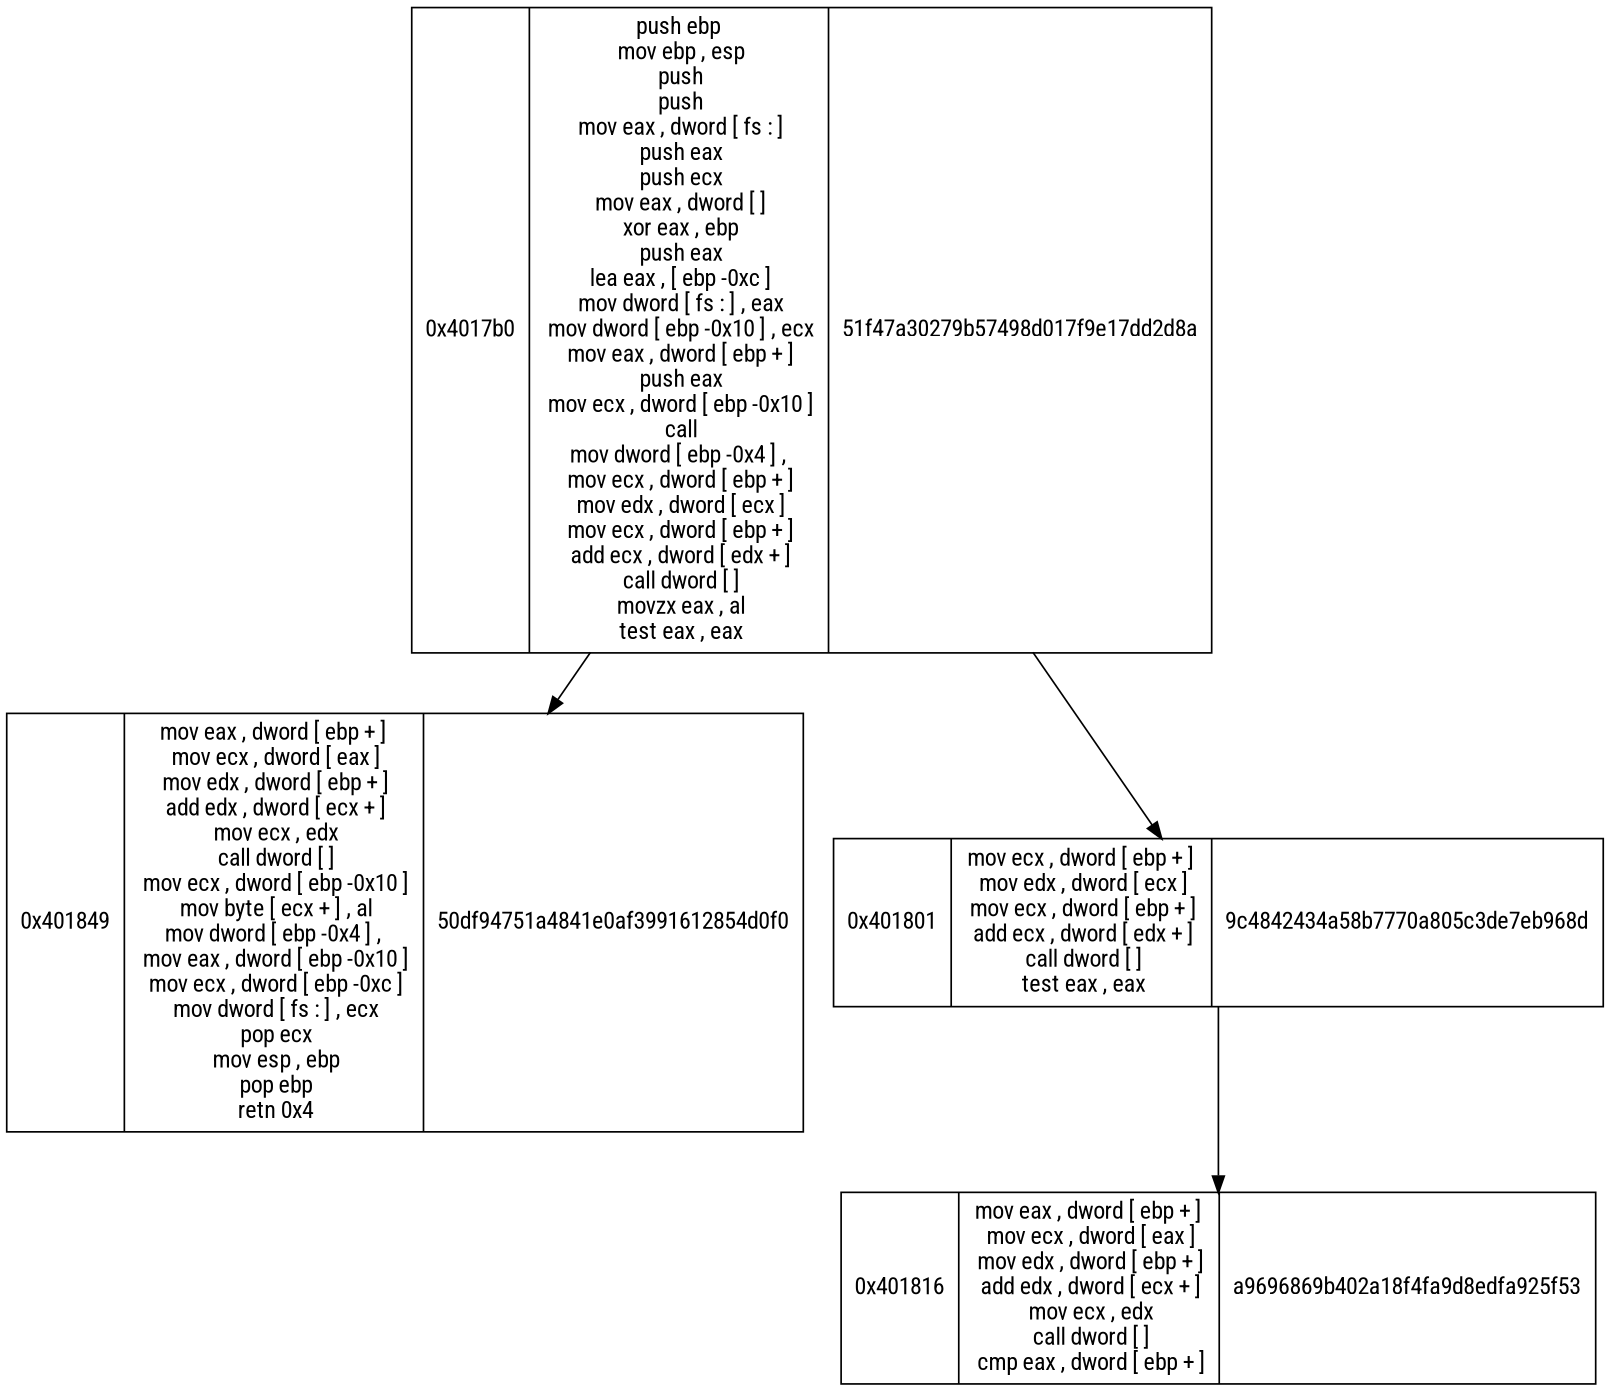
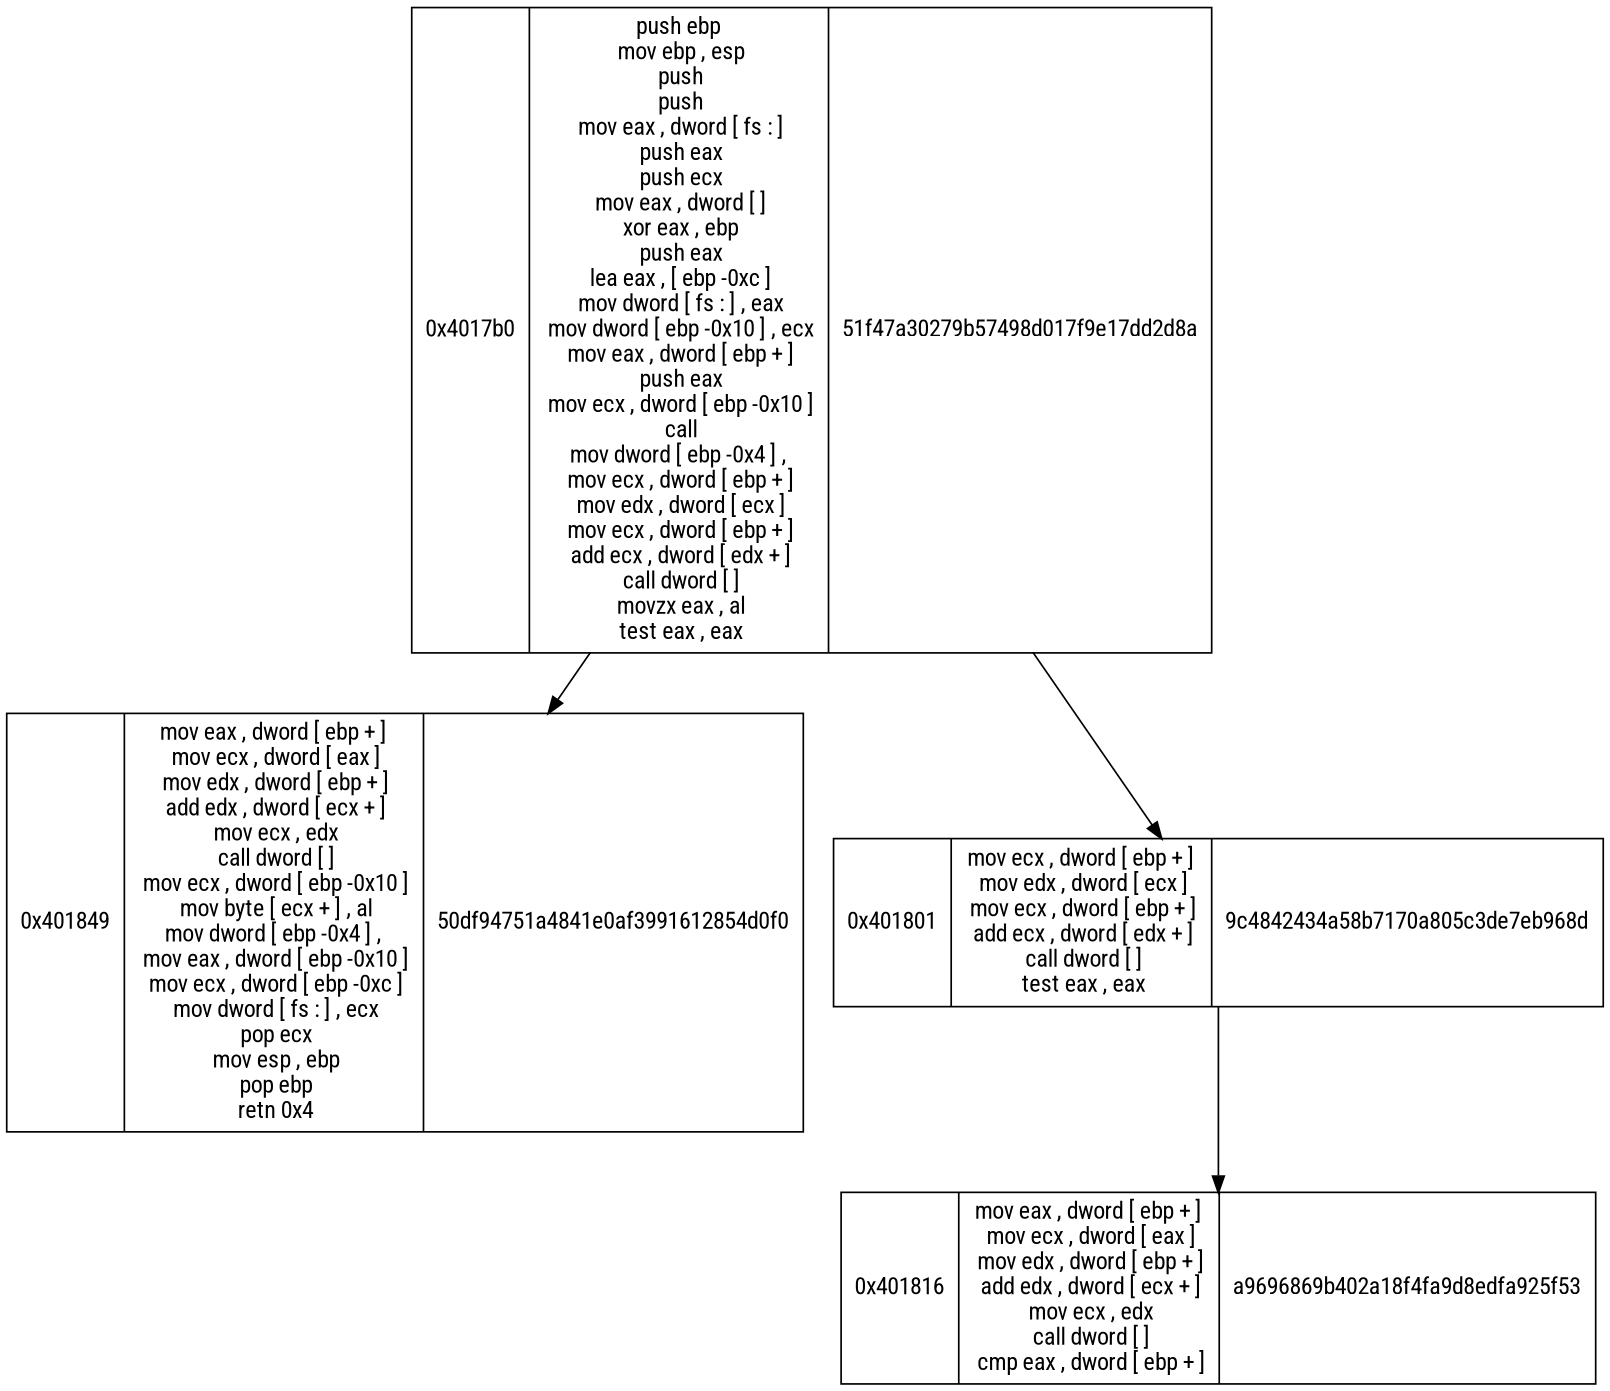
  digraph {
    fontname="Roboto Condensed"
    node [fontname="Roboto Condensed" shape=record]
    edge [fontname="Roboto Condensed"]
    n1 [label="0x4017b0|  push ebp\n mov ebp ,  esp\n push\n push\n mov eax ,  dword  [ fs : ]\n push eax\n push ecx\n mov eax ,  dword  [ ]\n xor eax ,  ebp\n push eax\n lea eax ,   [ ebp -0xc ]\n mov dword  [ fs : ] ,  eax\n mov dword  [ ebp -0x10 ] ,  ecx\n mov eax ,  dword  [ ebp + ]\n push eax\n mov ecx ,  dword  [ ebp -0x10 ]\n call\n mov dword  [ ebp -0x4 ] , \n mov ecx ,  dword  [ ebp + ]\n mov edx ,  dword  [ ecx ]\n mov ecx ,  dword  [ ebp + ]\n add ecx ,  dword  [ edx + ]\n call dword  [ ]\n movzx eax ,  al\n test eax ,  eax\n| 51f47a30279b57498d017f9e17dd2d8a"]
    n2 [label="0x401849|  mov eax ,  dword  [ ebp + ]\n mov ecx ,  dword  [ eax ]\n mov edx ,  dword  [ ebp + ]\n add edx ,  dword  [ ecx + ]\n mov ecx ,  edx\n call dword  [ ]\n mov ecx ,  dword  [ ebp -0x10 ]\n mov byte  [ ecx + ] ,  al\n mov dword  [ ebp -0x4 ] , \n mov eax ,  dword  [ ebp -0x10 ]\n mov ecx ,  dword  [ ebp -0xc ]\n mov dword  [ fs : ] ,  ecx\n pop ecx\n mov esp ,  ebp\n pop ebp\n retn 0x4\n| 50df94751a4841e0af3991612854d0f0"]
-   n3 [label="0x401801|  mov ecx ,  dword  [ ebp + ]\n mov edx ,  dword  [ ecx ]\n mov ecx ,  dword  [ ebp + ]\n add ecx ,  dword  [ edx + ]\n call dword  [ ]\n test eax ,  eax\n| 9c4842434a58b7770a805c3de7eb968d"]
+   n3 [label="0x401801|  mov ecx ,  dword  [ ebp + ]\n mov edx ,  dword  [ ecx ]\n mov ecx ,  dword  [ ebp + ]\n add ecx ,  dword  [ edx + ]\n call dword  [ ]\n test eax ,  eax\n| 9c4842434a58b7170a805c3de7eb968d"]
    n4 [label="0x401816|  mov eax ,  dword  [ ebp + ]\n mov ecx ,  dword  [ eax ]\n mov edx ,  dword  [ ebp + ]\n add edx ,  dword  [ ecx + ]\n mov ecx ,  edx\n call dword  [ ]\n cmp eax ,  dword  [ ebp + ]\n| a9696869b402a18f4fa9d8edfa925f53"]
    n1 -> n2
    n1 -> n3
    n3 -> n4
  }
